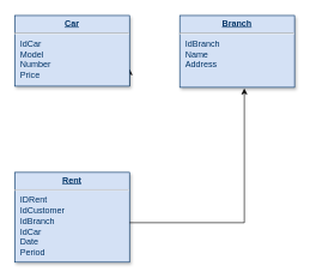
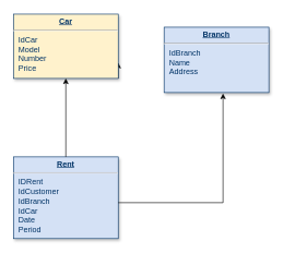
  <mxCell id="0" />
  <mxCell id="1" parent="0" />
  <mxCell id="2" style="edgeStyle=orthogonalEdgeStyle;rounded=0;orthogonalLoop=1;jettySize=auto;html=1;exitX=1;exitY=1;exitDx=0;exitDy=0;" edge="1" parent="1" source="3"><mxGeometry relative="1" as="geometry"><mxPoint x="180" y="95" as="targetPoint" /></mxGeometry></mxCell>
- <mxCell id="3" value="&lt;p style=&quot;margin: 0px; margin-top: 4px; text-align: center; text-decoration: underline;&quot;&gt;&lt;strong&gt;Car&lt;/strong&gt;&lt;/p&gt;&lt;hr&gt;&lt;p style=&quot;margin: 0px; margin-left: 8px;&quot;&gt;IdCar&lt;br&gt;Model&lt;/p&gt;&lt;p style=&quot;margin: 0px; margin-left: 8px;&quot;&gt;Number&lt;/p&gt;&lt;p style=&quot;margin: 0px; margin-left: 8px;&quot;&gt;Price&lt;/p&gt;" style="verticalAlign=top;align=left;overflow=fill;fontSize=12;fontFamily=Helvetica;html=1;strokeColor=#003366;shadow=1;fillColor=#D4E1F5;fontColor=#003366" parent="1" vertex="1"><mxGeometry x="20" y="20.64" width="160" height="98.36" as="geometry" /></mxCell>
+ <mxCell id="3" value="&lt;p style=&quot;margin: 0px; margin-top: 4px; text-align: center; text-decoration: underline;&quot;&gt;&lt;strong&gt;Car&lt;/strong&gt;&lt;/p&gt;&lt;hr&gt;&lt;p style=&quot;margin: 0px; margin-left: 8px;&quot;&gt;IdCar&lt;br&gt;Model&lt;/p&gt;&lt;p style=&quot;margin: 0px; margin-left: 8px;&quot;&gt;Number&lt;/p&gt;&lt;p style=&quot;margin: 0px; margin-left: 8px;&quot;&gt;Price&lt;/p&gt;" style="verticalAlign=top;align=left;overflow=fill;fontSize=12;fontFamily=Helvetica;html=1;strokeColor=#003366;shadow=1;fillColor=#fff2cc;fontColor=#003366;" parent="1" vertex="1"><mxGeometry x="20" y="20.64" width="160" height="98.36" as="geometry" /></mxCell>
  <mxCell id="4" value="&lt;p style=&quot;margin: 0px; margin-top: 4px; text-align: center; text-decoration: underline;&quot;&gt;&lt;b&gt;Rent&lt;/b&gt;&lt;/p&gt;&lt;hr&gt;&lt;p style=&quot;margin: 0px; margin-left: 8px;&quot;&gt;IDRent&lt;/p&gt;&lt;p style=&quot;margin: 0px; margin-left: 8px;&quot;&gt;IdCustomer&lt;/p&gt;&lt;p style=&quot;margin: 0px; margin-left: 8px;&quot;&gt;IdBranch&lt;/p&gt;&lt;p style=&quot;margin: 0px; margin-left: 8px;&quot;&gt;IdCar&lt;/p&gt;&lt;p style=&quot;margin: 0px; margin-left: 8px;&quot;&gt;Date&lt;/p&gt;&lt;p style=&quot;margin: 0px; margin-left: 8px;&quot;&gt;&lt;span style=&quot;background-color: initial;&quot;&gt;Period&lt;/span&gt;&lt;br&gt;&lt;/p&gt;" style="verticalAlign=top;align=left;overflow=fill;fontSize=12;fontFamily=Helvetica;html=1;strokeColor=#003366;shadow=1;fillColor=#D4E1F5;fontColor=#003366" parent="1" vertex="1"><mxGeometry x="20" y="239" width="160" height="125" as="geometry" /></mxCell>
- <mxCell id="5" value="&lt;p style=&quot;margin: 0px; margin-top: 4px; text-align: center; text-decoration: underline;&quot;&gt;&lt;b&gt;Branch&lt;/b&gt;&lt;/p&gt;&lt;hr&gt;&lt;p style=&quot;margin: 0px; margin-left: 8px;&quot;&gt;IdBranch&lt;/p&gt;&lt;p style=&quot;margin: 0px; margin-left: 8px;&quot;&gt;Name&lt;/p&gt;&lt;p style=&quot;margin: 0px; margin-left: 8px;&quot;&gt;Address&lt;/p&gt;" style="verticalAlign=top;align=left;overflow=fill;fontSize=12;fontFamily=Helvetica;html=1;strokeColor=#003366;shadow=1;fillColor=#D4E1F5;fontColor=#003366" parent="1" vertex="1"><mxGeometry x="250" y="20.64" width="160" height="100" as="geometry" /></mxCell>
+ <mxCell id="5" value="&lt;p style=&quot;margin: 0px; margin-top: 4px; text-align: center; text-decoration: underline;&quot;&gt;&lt;b&gt;Branch&lt;/b&gt;&lt;/p&gt;&lt;hr&gt;&lt;p style=&quot;margin: 0px; margin-left: 8px;&quot;&gt;IdBranch&lt;/p&gt;&lt;p style=&quot;margin: 0px; margin-left: 8px;&quot;&gt;Name&lt;/p&gt;&lt;p style=&quot;margin: 0px; margin-left: 8px;&quot;&gt;Address&lt;/p&gt;" style="verticalAlign=top;align=left;overflow=fill;fontSize=12;fontFamily=Helvetica;html=1;strokeColor=#003366;shadow=1;fillColor=#D4E1F5;fontColor=#003366" parent="1" vertex="1"><mxGeometry x="250" y="40.64" width="160" height="100" as="geometry" /></mxCell>
+ <mxCell id="6" value="" style="endArrow=classic;html=1;rounded=0;exitX=0.5;exitY=0;exitDx=0;exitDy=0;entryX=0.5;entryY=1;entryDx=0;entryDy=0;" edge="1" parent="1" source="4" target="3"><mxGeometry width="50" height="50" relative="1" as="geometry"><mxPoint x="150" y="229" as="sourcePoint" /><mxPoint x="200" y="179" as="targetPoint" /></mxGeometry></mxCell>
  <mxCell id="7" value="" style="edgeStyle=elbowEdgeStyle;elbow=horizontal;endArrow=classic;html=1;rounded=0;entryX=0.562;entryY=1.014;entryDx=0;entryDy=0;entryPerimeter=0;" edge="1" parent="1" target="5"><mxGeometry width="50" height="50" relative="1" as="geometry"><mxPoint x="180" y="309" as="sourcePoint" /><mxPoint x="350" y="149" as="targetPoint" /><Array as="points"><mxPoint x="340" y="209" /><mxPoint x="350" y="159" /><mxPoint x="340" y="149" /><mxPoint x="340" y="279" /></Array></mxGeometry></mxCell>
